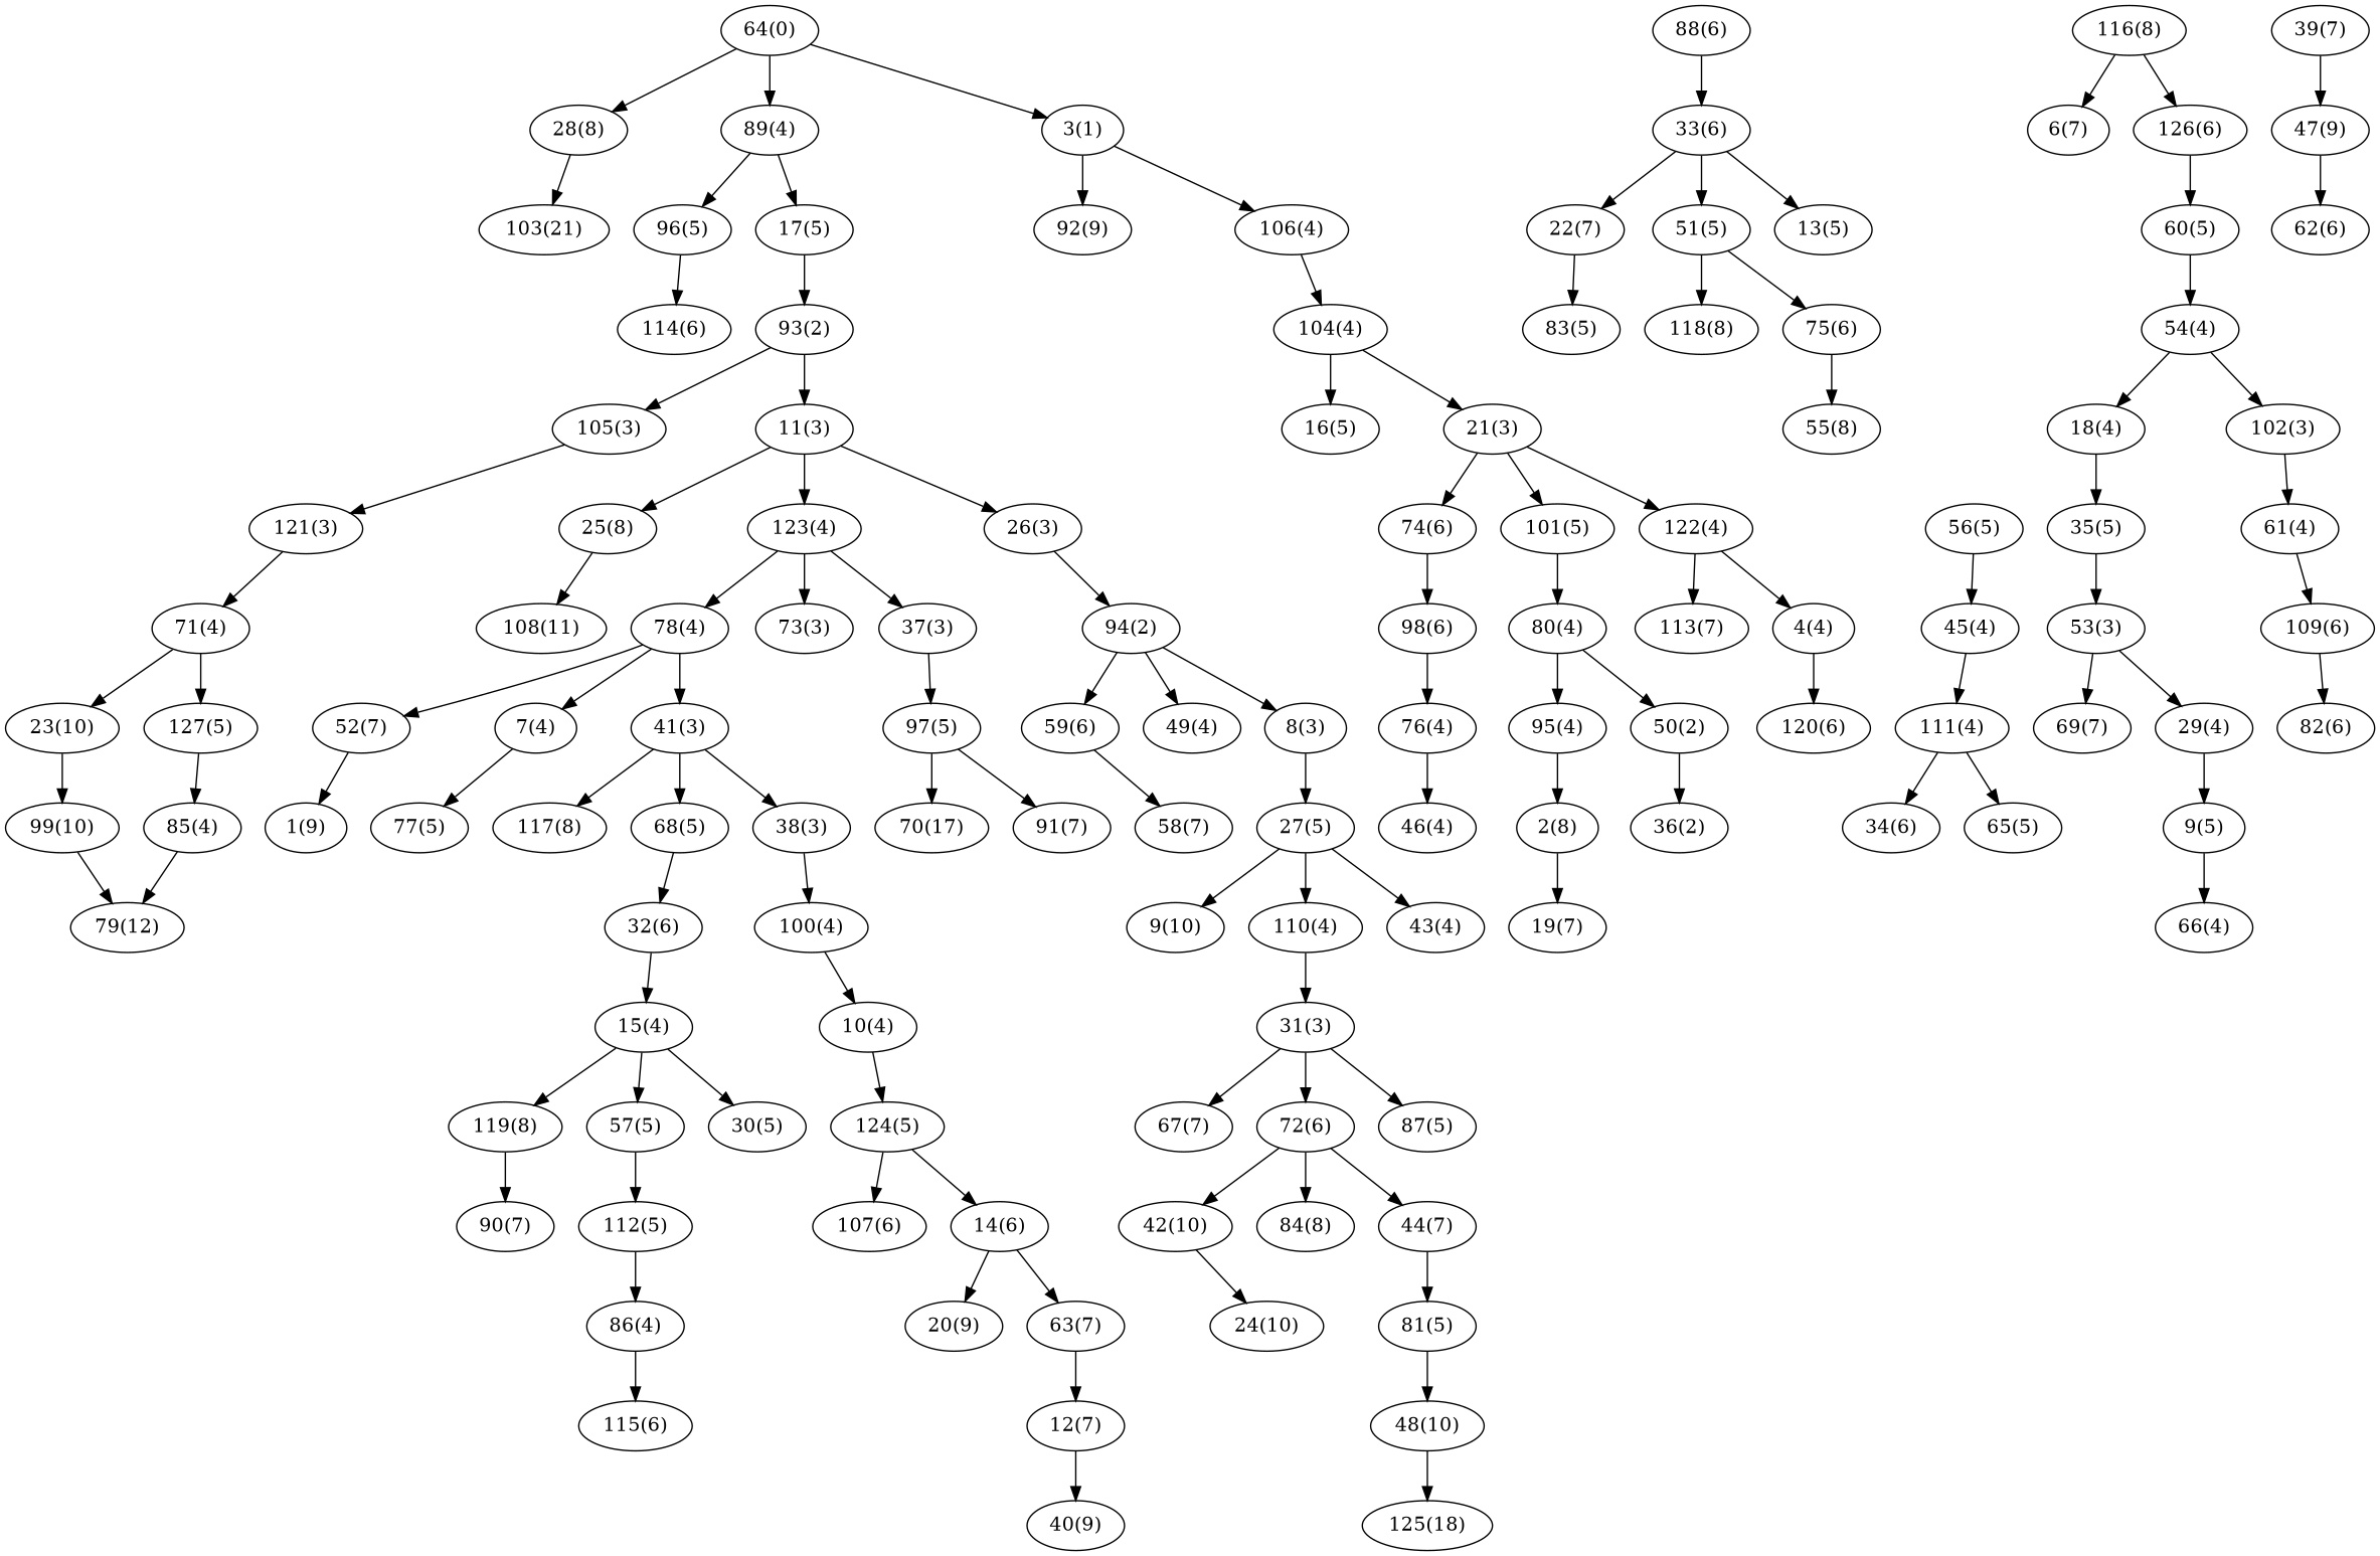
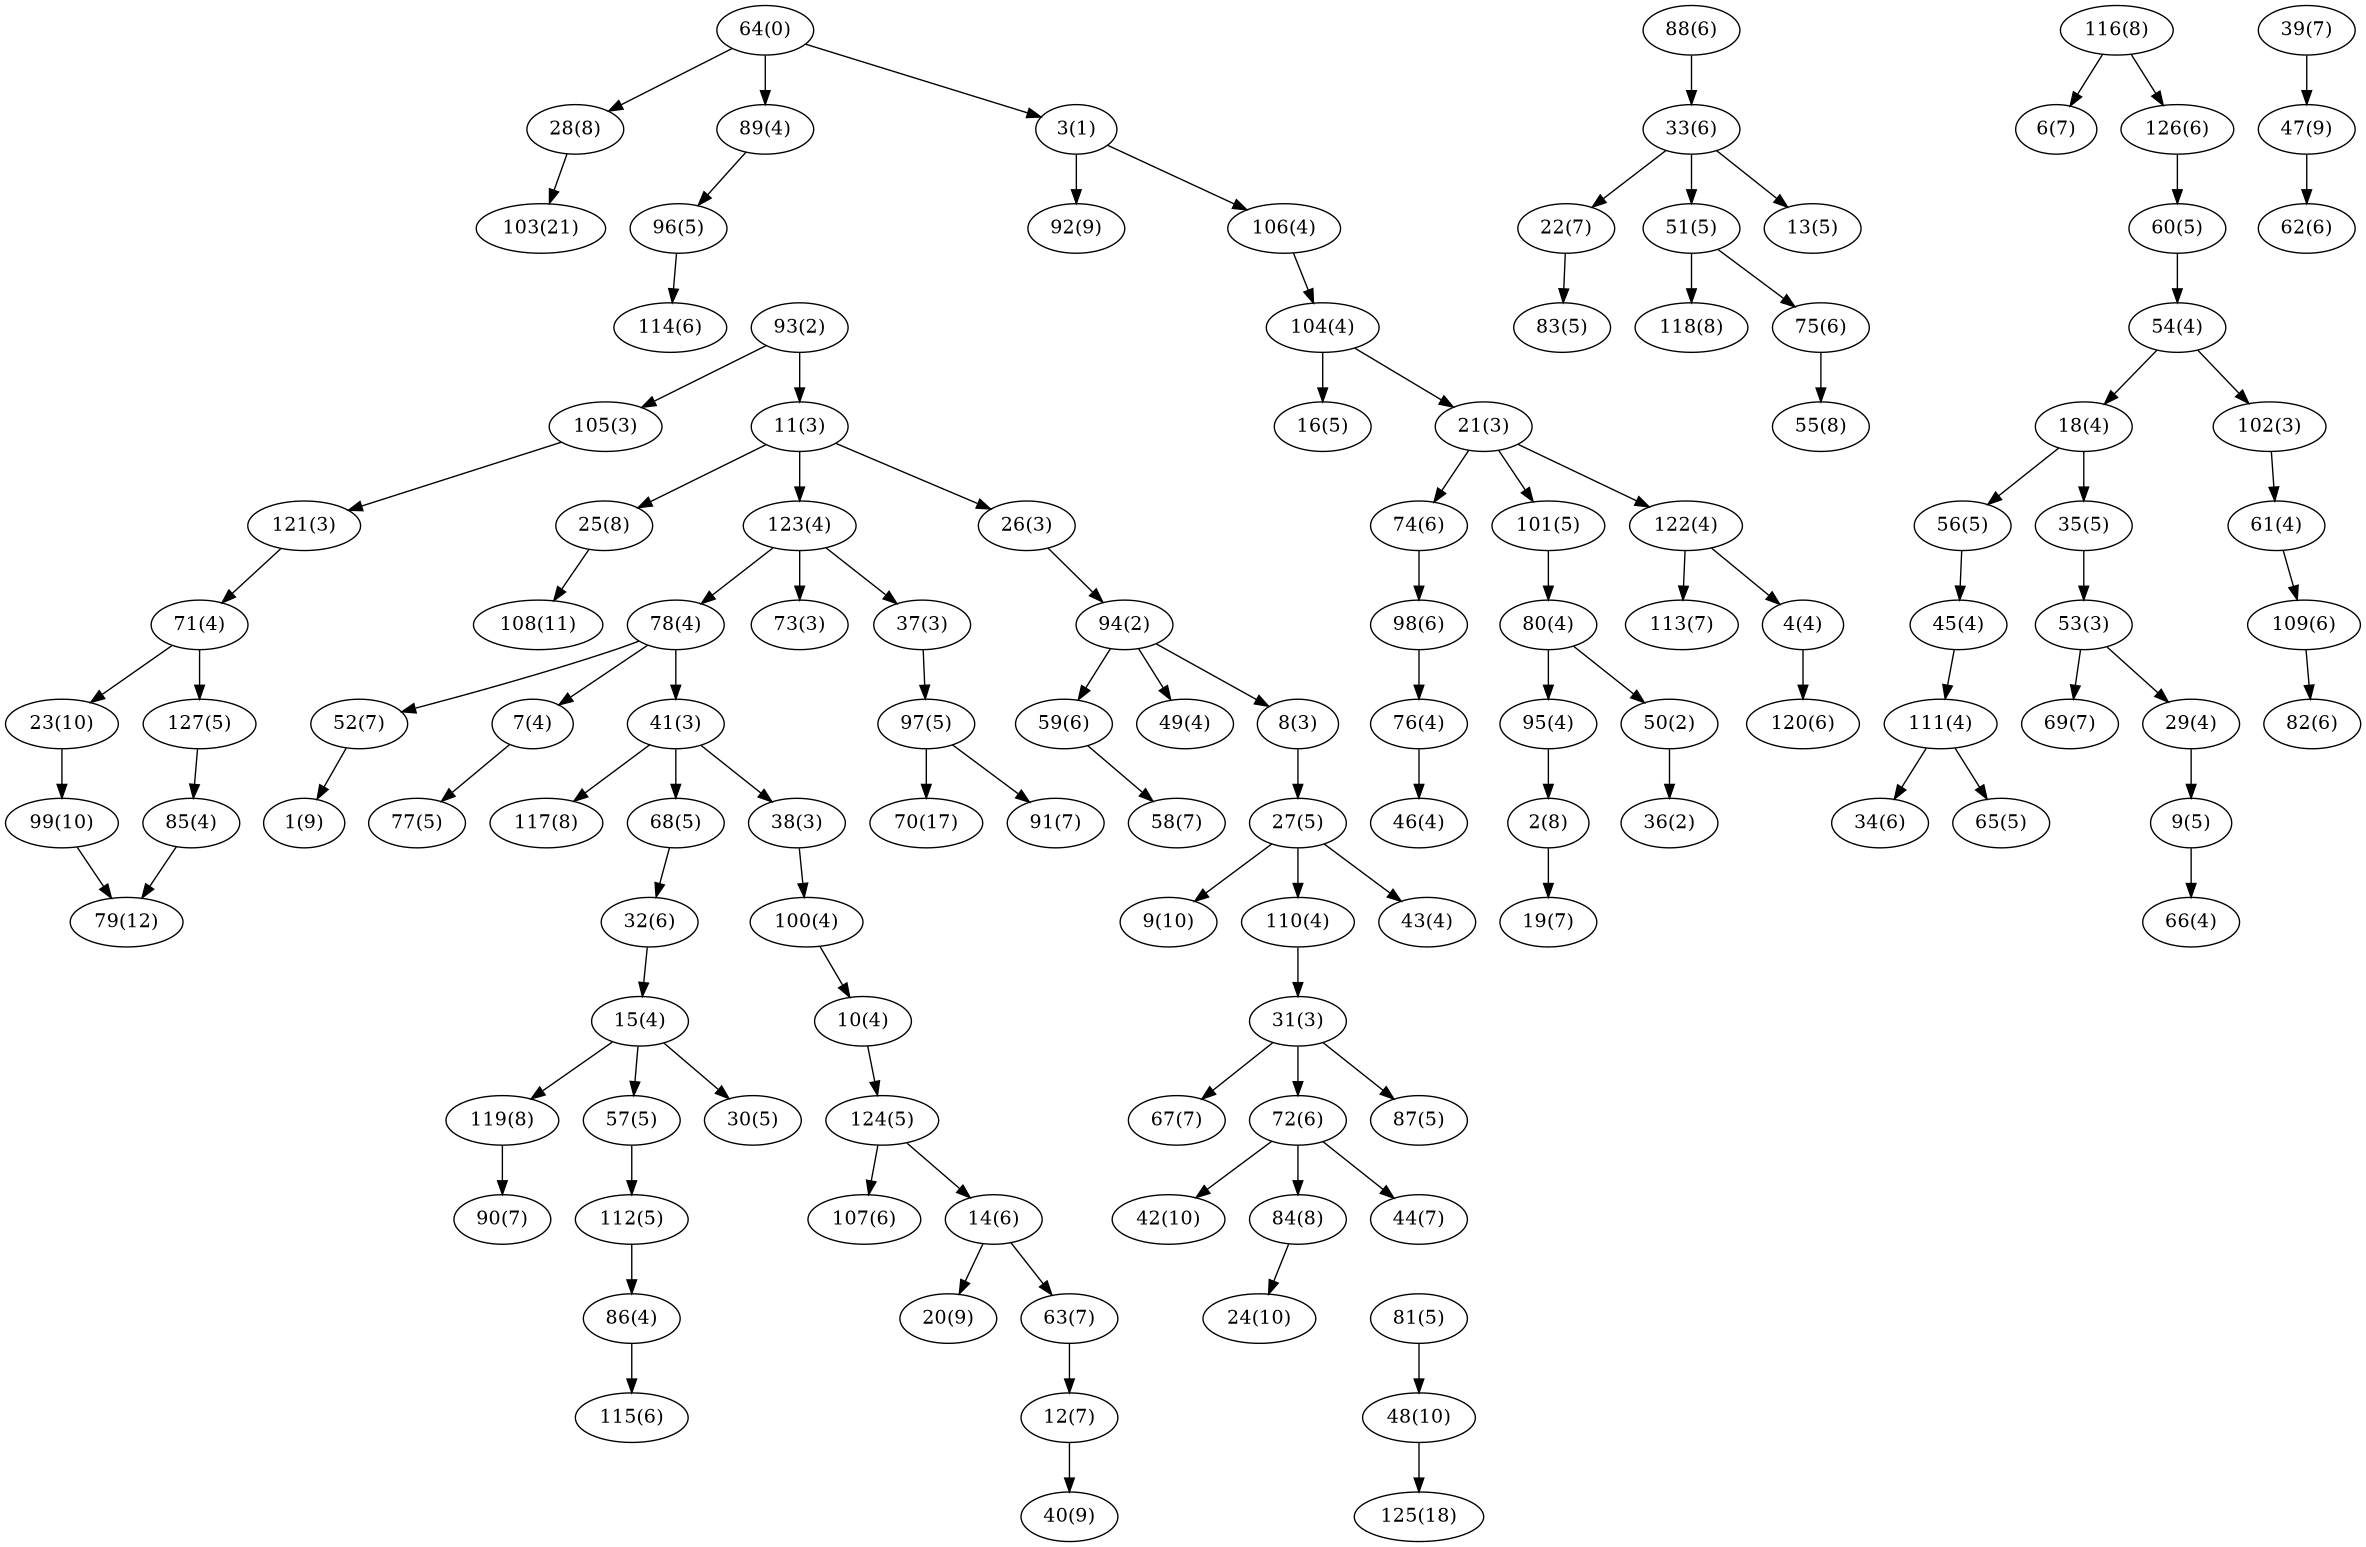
  digraph {
    edge [color=black]
    n1 [label="64(0)"]
    n2 [label="28(8)"]
    n3 [label="89(4)"]
    n4 [label="3(1)"]
    n5 [label="103(21)"]
    n6 [label="96(5)"]
-   n7 [label="17(5)"]
    n8 [label="92(9)"]
    n9 [label="106(4)"]
    n10 [label="70(17)"]
    n11 [label="125(18)"]
    n12 [label="79(12)"]
    n13 [label="48(10)"]
    n14 [label="9(10)"]
    n15 [label="99(10)"]
    n16 [label="23(10)"]
    n17 [label="117(8)"]
    n18 [label="24(10)"]
    n19 [label="40(9)"]
    n20 [label="42(10)"]
    n21 [label="90(7)"]
    n22 [label="119(8)"]
    n23 [label="118(8)"]
    n24 [label="69(7)"]
    n25 [label="20(9)"]
    n26 [label="108(11)"]
    n27 [label="25(8)"]
    n28 [label="67(7)"]
    n29 [label="62(6)"]
    n30 [label="47(9)"]
    n31 [label="39(7)"]
    n32 [label="1(9)"]
    n33 [label="52(7)"]
    n34 [label="58(7)"]
    n35 [label="59(6)"]
    n36 [label="114(6)"]
    n37 [label="19(7)"]
    n38 [label="2(8)"]
    n39 [label="113(7)"]
    n40 [label="55(8)"]
    n41 [label="84(8)"]
    n42 [label="115(6)"]
    n43 [label="75(6)"]
    n44 [label="83(5)"]
    n45 [label="22(7)"]
    n46 [label="34(6)"]
    n47 [label="82(6)"]
    n48 [label="109(6)"]
    n49 [label="12(7)"]
    n50 [label="63(7)"]
    n51 [label="81(5)"]
    n52 [label="44(7)"]
    n53 [label="72(6)"]
    n54 [label="86(4)"]
    n55 [label="112(5)"]
    n56 [label="57(5)"]
    n57 [label="30(5)"]
    n58 [label="15(4)"]
    n59 [label="32(6)"]
    n60 [label="68(5)"]
    n61 [label="91(7)"]
    n62 [label="97(5)"]
    n63 [label="51(5)"]
    n64 [label="13(5)"]
    n65 [label="33(6)"]
    n66 [label="88(6)"]
    n67 [label="65(5)"]
    n68 [label="66(4)"]
    n69 [label="9(5)"]
    n70 [label="29(4)"]
    n71 [label="111(4)"]
    n72 [label="45(4)"]
    n73 [label="56(5)"]
    n74 [label="53(3)"]
    n75 [label="35(5)"]
    n76 [label="18(4)"]
    n77 [label="61(4)"]
    n78 [label="102(3)"]
    n79 [label="54(4)"]
    n80 [label="60(5)"]
    n81 [label="6(7)"]
    n82 [label="126(6)"]
    n83 [label="116(8)"]
    n84 [label="120(6)"]
    n85 [label="46(4)"]
    n86 [label="76(4)"]
    n87 [label="98(6)"]
    n88 [label="74(6)"]
    n89 [label="16(5)"]
    n90 [label="107(6)"]
    n91 [label="14(6)"]
    n92 [label="87(5)"]
    n93 [label="124(5)"]
    n94 [label="77(5)"]
    n95 [label="31(3)"]
    n96 [label="110(4)"]
    n97 [label="43(4)"]
    n98 [label="27(5)"]
    n99 [label="85(4)"]
    n100 [label="127(5)"]
    n101 [label="71(4)"]
    n102 [label="49(4)"]
    n103 [label="10(4)"]
    n104 [label="100(4)"]
    n105 [label="38(3)"]
    n106 [label="7(4)"]
    n107 [label="41(3)"]
    n108 [label="78(4)"]
    n109 [label="8(3)"]
    n110 [label="73(3)"]
    n111 [label="37(3)"]
    n112 [label="123(4)"]
    n113 [label="121(3)"]
    n114 [label="105(3)"]
    n115 [label="94(2)"]
    n116 [label="26(3)"]
    n117 [label="11(3)"]
    n118 [label="93(2)"]
    n119 [label="95(4)"]
    n120 [label="36(2)"]
    n121 [label="50(2)"]
    n122 [label="80(4)"]
    n123 [label="101(5)"]
    n124 [label="4(4)"]
    n125 [label="122(4)"]
    n126 [label="21(3)"]
    n127 [label="104(4)"]
    n1 -> n2
    n1 -> n3
    n1 -> n4
    n2 -> n5
    n3 -> n6
-   n3 -> n7
    n4 -> n8
    n4 -> n9
    n6 -> n36
-   n7 -> n118
    n9 -> n127
    n13 -> n11
    n15 -> n12
    n16 -> n15
    n22 -> n21
    n27 -> n26
    n30 -> n29
    n31 -> n30
    n33 -> n32
    n35 -> n34
    n38 -> n37
-   n20 -> n18
+   n41 -> n18
    n43 -> n40
    n45 -> n44
    n48 -> n47
    n49 -> n19
    n50 -> n49
    n51 -> n13
-   n52 -> n51
    n53 -> n20
    n53 -> n41
    n53 -> n52
    n54 -> n42
    n55 -> n54
    n56 -> n55
    n58 -> n22
    n58 -> n56
    n58 -> n57
    n59 -> n58
    n60 -> n59
    n62 -> n10
    n62 -> n61
    n63 -> n23
    n63 -> n43
    n65 -> n45
    n65 -> n63
    n65 -> n64
    n66 -> n65
    n69 -> n68
    n70 -> n69
    n71 -> n46
    n71 -> n67
    n72 -> n71
    n73 -> n72
    n74 -> n24
    n74 -> n70
    n75 -> n74
+   n76 -> n73
    n76 -> n75
    n77 -> n48
    n78 -> n77
    n79 -> n76
    n79 -> n78
    n80 -> n79
    n82 -> n80
    n83 -> n81
    n83 -> n82
    n86 -> n85
    n87 -> n86
    n88 -> n87
    n91 -> n25
    n91 -> n50
    n93 -> n90
    n93 -> n91
    n95 -> n28
    n95 -> n53
    n95 -> n92
    n96 -> n95
    n98 -> n14
    n98 -> n96
    n98 -> n97
    n99 -> n12
    n100 -> n99
    n101 -> n16
    n101 -> n100
    n103 -> n93
    n104 -> n103
    n105 -> n104
    n106 -> n94
    n107 -> n17
    n107 -> n60
    n107 -> n105
    n108 -> n33
    n108 -> n106
    n108 -> n107
    n109 -> n98
    n111 -> n62
    n112 -> n108
    n112 -> n110
    n112 -> n111
    n113 -> n101
    n114 -> n113
    n115 -> n35
    n115 -> n102
    n115 -> n109
    n116 -> n115
    n117 -> n27
    n117 -> n112
    n117 -> n116
    n118 -> n114
    n118 -> n117
    n119 -> n38
    n121 -> n120
    n122 -> n119
    n122 -> n121
    n123 -> n122
    n124 -> n84
    n125 -> n39
    n125 -> n124
    n126 -> n88
    n126 -> n123
    n126 -> n125
    n127 -> n89
    n127 -> n126
  }
